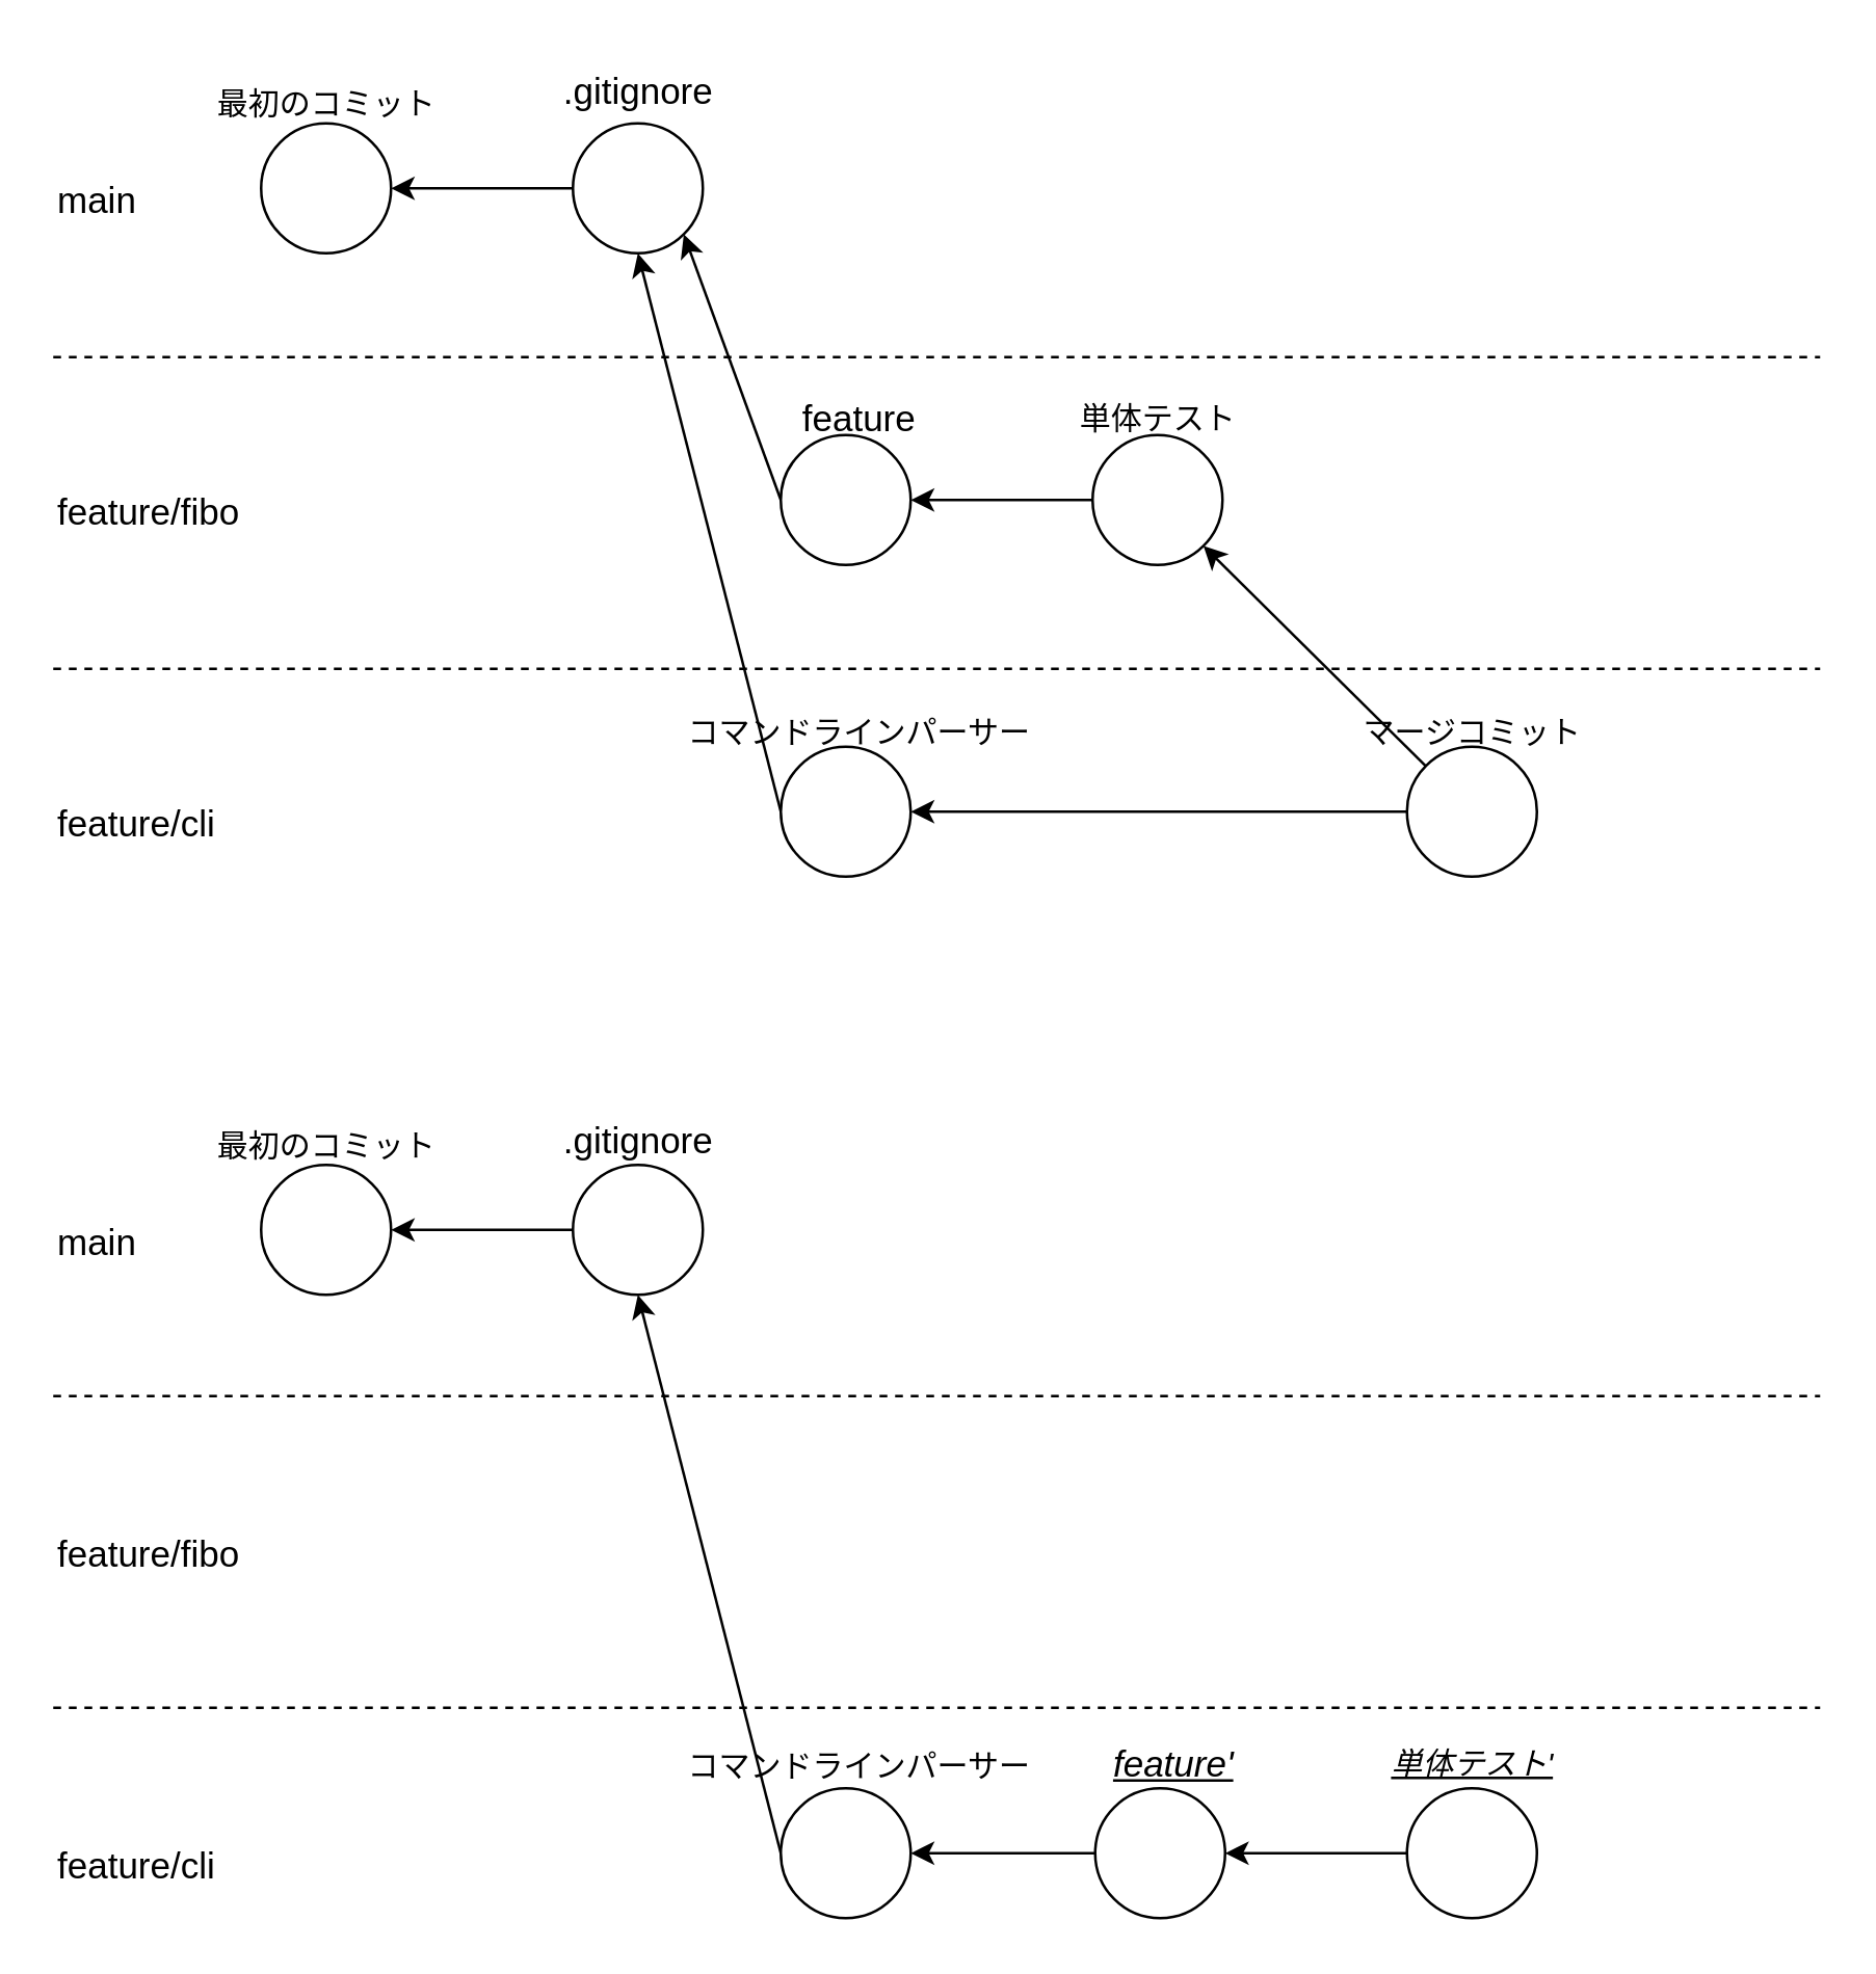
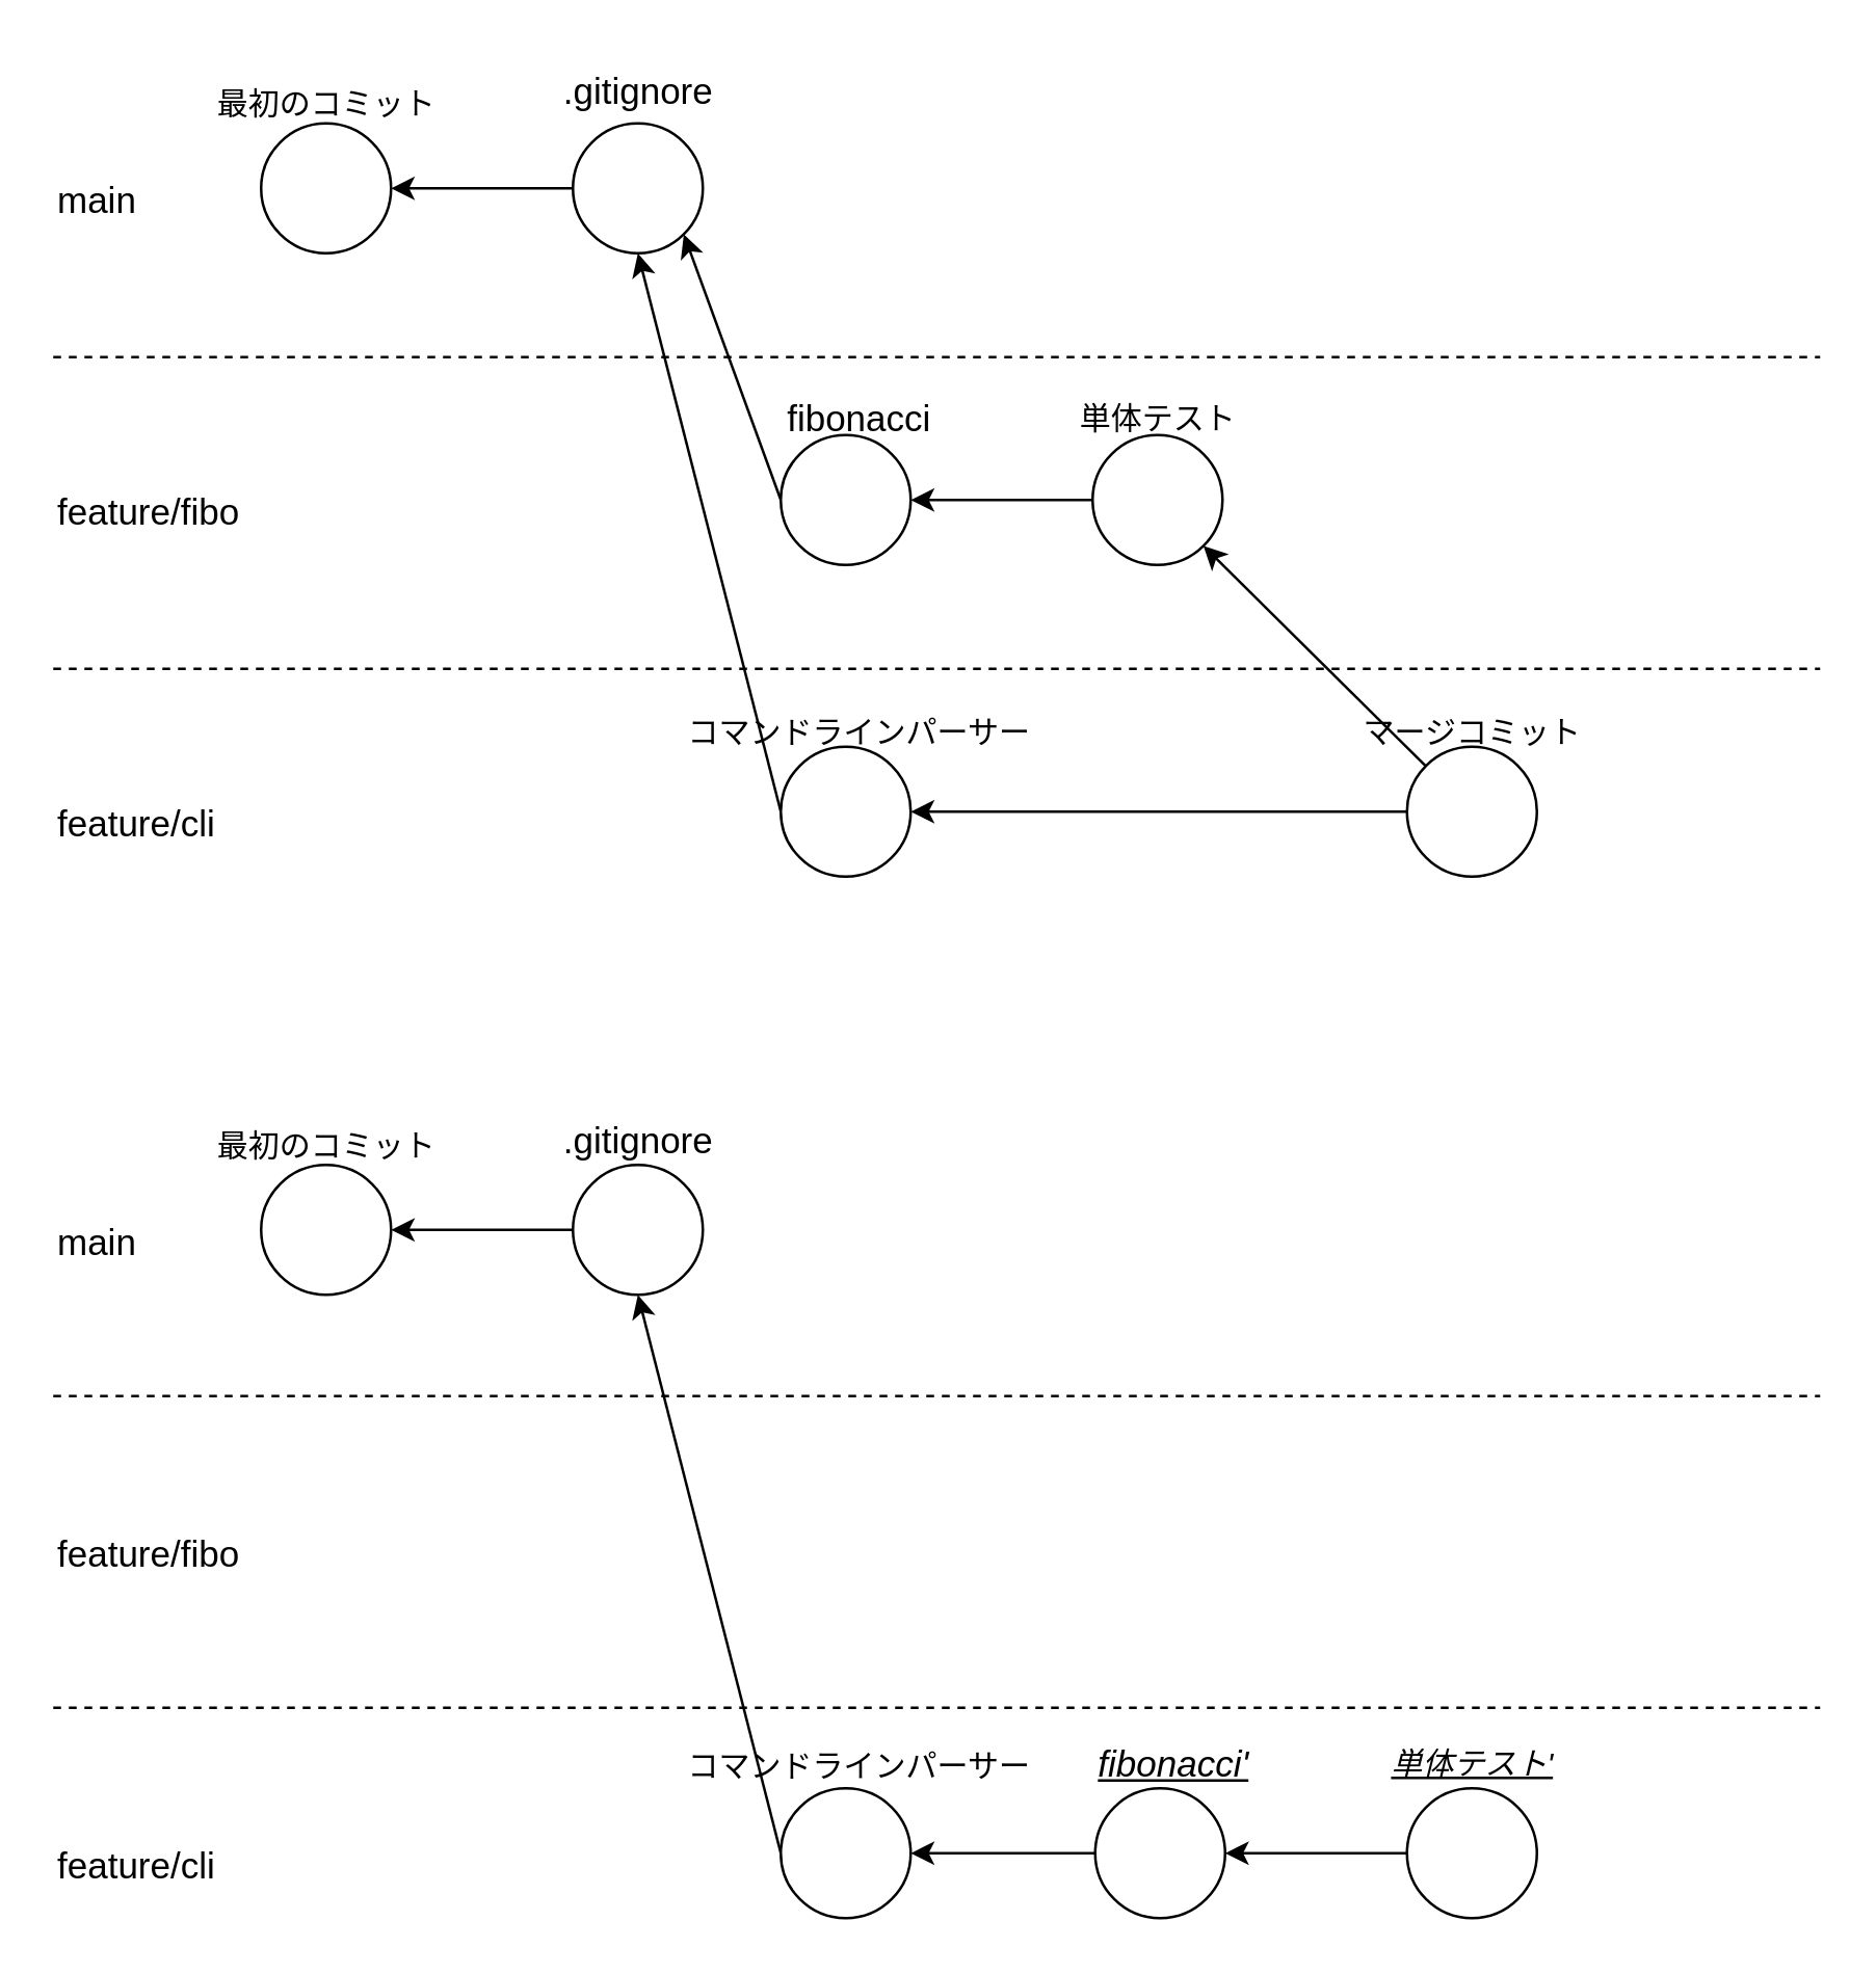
  <mxCell id="0" />
  <mxCell id="1" parent="0" />
  <mxCell id="2" value="main" style="text;html=1;align=left;verticalAlign=middle;whiteSpace=wrap;rounded=0;fontFamily=Helvetica;fontSize=14;" vertex="1" parent="1"><mxGeometry x="20" y="62" width="80" height="30" as="geometry" /></mxCell>
  <mxCell id="3" value="feature/fibo" style="text;html=1;align=left;verticalAlign=middle;whiteSpace=wrap;rounded=0;fontFamily=Helvetica;fontSize=14;" vertex="1" parent="1"><mxGeometry x="20" y="182" width="80" height="30" as="geometry" /></mxCell>
  <mxCell id="4" value="feature/cli" style="text;html=1;align=left;verticalAlign=middle;whiteSpace=wrap;rounded=0;fontFamily=Helvetica;fontSize=14;" vertex="1" parent="1"><mxGeometry x="20" y="302" width="80" height="30" as="geometry" /></mxCell>
  <mxCell id="5" value="" style="ellipse;whiteSpace=wrap;html=1;" vertex="1" parent="1"><mxGeometry x="100" y="47" width="50" height="50" as="geometry" /></mxCell>
  <mxCell id="6" style="edgeStyle=orthogonalEdgeStyle;rounded=0;orthogonalLoop=1;jettySize=auto;html=1;exitX=0;exitY=0.5;exitDx=0;exitDy=0;entryX=1;entryY=0.5;entryDx=0;entryDy=0;" edge="1" parent="1" source="7" target="5"><mxGeometry relative="1" as="geometry" /></mxCell>
  <mxCell id="7" value="" style="ellipse;whiteSpace=wrap;html=1;" vertex="1" parent="1"><mxGeometry x="220" y="47" width="50" height="50" as="geometry" /></mxCell>
  <mxCell id="8" style="rounded=0;orthogonalLoop=1;jettySize=auto;html=1;entryX=1;entryY=1;entryDx=0;entryDy=0;exitX=0;exitY=0.5;exitDx=0;exitDy=0;" edge="1" parent="1" source="9" target="7"><mxGeometry relative="1" as="geometry" /></mxCell>
  <mxCell id="9" value="" style="ellipse;whiteSpace=wrap;html=1;" vertex="1" parent="1"><mxGeometry x="300" y="167" width="50" height="50" as="geometry" /></mxCell>
  <mxCell id="10" style="edgeStyle=orthogonalEdgeStyle;rounded=0;orthogonalLoop=1;jettySize=auto;html=1;entryX=1;entryY=0.5;entryDx=0;entryDy=0;" edge="1" parent="1" source="11" target="9"><mxGeometry relative="1" as="geometry" /></mxCell>
  <mxCell id="11" value="" style="ellipse;whiteSpace=wrap;html=1;" vertex="1" parent="1"><mxGeometry x="420" y="167" width="50" height="50" as="geometry" /></mxCell>
  <mxCell id="12" value="最初のコミット" style="text;html=1;align=center;verticalAlign=middle;rounded=0;" vertex="1" parent="1"><mxGeometry x="85" y="25" width="80" height="30" as="geometry" /></mxCell>
  <mxCell id="13" value="&lt;span style=&quot;font-size: 14px;&quot;&gt;.gitignore&lt;/span&gt;" style="text;html=1;align=center;verticalAlign=middle;rounded=0;fontSize=14;" vertex="1" parent="1"><mxGeometry x="205" y="20" width="80" height="30" as="geometry" /></mxCell>
- <mxCell id="14" value="feature" style="text;html=1;align=center;verticalAlign=middle;rounded=0;fontSize=14;" vertex="1" parent="1"><mxGeometry x="290" y="146" width="80" height="30" as="geometry" /></mxCell>
+ <mxCell id="14" value="fibonacci" style="text;html=1;align=center;verticalAlign=middle;rounded=0;fontSize=14;" vertex="1" parent="1"><mxGeometry x="290" y="146" width="80" height="30" as="geometry" /></mxCell>
  <mxCell id="15" value="単体テスト" style="text;html=1;align=center;verticalAlign=middle;rounded=0;" vertex="1" parent="1"><mxGeometry x="405" y="146" width="80" height="30" as="geometry" /></mxCell>
  <mxCell id="16" style="rounded=0;orthogonalLoop=1;jettySize=auto;html=1;exitX=0;exitY=0.5;exitDx=0;exitDy=0;entryX=0.5;entryY=1;entryDx=0;entryDy=0;" edge="1" parent="1" source="17" target="7"><mxGeometry relative="1" as="geometry" /></mxCell>
  <mxCell id="17" value="" style="ellipse;whiteSpace=wrap;html=1;" vertex="1" parent="1"><mxGeometry x="300" y="287" width="50" height="50" as="geometry" /></mxCell>
  <mxCell id="18" value="コマンドラインパーサー" style="text;html=1;align=center;verticalAlign=middle;rounded=0;" vertex="1" parent="1"><mxGeometry x="290" y="267" width="80" height="30" as="geometry" /></mxCell>
  <mxCell id="19" value="main" style="text;html=1;align=left;verticalAlign=middle;whiteSpace=wrap;rounded=0;fontFamily=Helvetica;fontSize=14;" vertex="1" parent="1"><mxGeometry x="20" y="463" width="80" height="30" as="geometry" /></mxCell>
  <mxCell id="20" value="feature/fibo" style="text;html=1;align=left;verticalAlign=middle;whiteSpace=wrap;rounded=0;fontFamily=Helvetica;fontSize=14;" vertex="1" parent="1"><mxGeometry x="20" y="583" width="80" height="30" as="geometry" /></mxCell>
  <mxCell id="21" value="feature/cli" style="text;html=1;align=left;verticalAlign=middle;whiteSpace=wrap;rounded=0;fontFamily=Helvetica;fontSize=14;" vertex="1" parent="1"><mxGeometry x="20" y="703" width="80" height="30" as="geometry" /></mxCell>
  <mxCell id="22" value="" style="ellipse;whiteSpace=wrap;html=1;" vertex="1" parent="1"><mxGeometry x="100" y="448" width="50" height="50" as="geometry" /></mxCell>
  <mxCell id="23" style="edgeStyle=orthogonalEdgeStyle;rounded=0;orthogonalLoop=1;jettySize=auto;html=1;exitX=0;exitY=0.5;exitDx=0;exitDy=0;entryX=1;entryY=0.5;entryDx=0;entryDy=0;" edge="1" parent="1" source="24" target="22"><mxGeometry relative="1" as="geometry" /></mxCell>
  <mxCell id="24" value="" style="ellipse;whiteSpace=wrap;html=1;" vertex="1" parent="1"><mxGeometry x="220" y="448" width="50" height="50" as="geometry" /></mxCell>
  <mxCell id="25" style="rounded=0;orthogonalLoop=1;jettySize=auto;html=1;entryX=1;entryY=0.5;entryDx=0;entryDy=0;exitX=0;exitY=0.5;exitDx=0;exitDy=0;" edge="1" parent="1" source="26" target="34"><mxGeometry relative="1" as="geometry" /></mxCell>
  <mxCell id="26" value="" style="ellipse;whiteSpace=wrap;html=1;" vertex="1" parent="1"><mxGeometry x="421" y="688" width="50" height="50" as="geometry" /></mxCell>
  <mxCell id="27" style="edgeStyle=orthogonalEdgeStyle;rounded=0;orthogonalLoop=1;jettySize=auto;html=1;entryX=1;entryY=0.5;entryDx=0;entryDy=0;" edge="1" parent="1" source="28" target="26"><mxGeometry relative="1" as="geometry" /></mxCell>
  <mxCell id="28" value="" style="ellipse;whiteSpace=wrap;html=1;" vertex="1" parent="1"><mxGeometry x="541" y="688" width="50" height="50" as="geometry" /></mxCell>
  <mxCell id="29" value="最初のコミット" style="text;html=1;align=center;verticalAlign=middle;rounded=0;" vertex="1" parent="1"><mxGeometry x="85" y="426" width="80" height="30" as="geometry" /></mxCell>
  <mxCell id="30" value="&lt;span style=&quot;font-size: 14px;&quot;&gt;.gitignore&lt;/span&gt;" style="text;html=1;align=center;verticalAlign=middle;rounded=0;fontSize=14;" vertex="1" parent="1"><mxGeometry x="205" y="419" width="80" height="40" as="geometry" /></mxCell>
- <mxCell id="31" value="feature'" style="text;html=1;align=center;verticalAlign=middle;rounded=0;fontSize=14;fontStyle=6" vertex="1" parent="1"><mxGeometry x="411" y="664" width="80" height="30" as="geometry" /></mxCell>
+ <mxCell id="31" value="fibonacci'" style="text;html=1;align=center;verticalAlign=middle;rounded=0;fontSize=14;fontStyle=6" vertex="1" parent="1"><mxGeometry x="411" y="664" width="80" height="30" as="geometry" /></mxCell>
  <mxCell id="32" value="単体テスト'" style="text;html=1;align=center;verticalAlign=middle;rounded=0;fontStyle=6" vertex="1" parent="1"><mxGeometry x="526" y="664" width="80" height="30" as="geometry" /></mxCell>
  <mxCell id="33" style="rounded=0;orthogonalLoop=1;jettySize=auto;html=1;exitX=0;exitY=0.5;exitDx=0;exitDy=0;entryX=0.5;entryY=1;entryDx=0;entryDy=0;" edge="1" parent="1" source="34" target="24"><mxGeometry relative="1" as="geometry" /></mxCell>
  <mxCell id="34" value="" style="ellipse;whiteSpace=wrap;html=1;" vertex="1" parent="1"><mxGeometry x="300" y="688" width="50" height="50" as="geometry" /></mxCell>
  <mxCell id="35" value="コマンドラインパーサー" style="text;html=1;align=center;verticalAlign=middle;rounded=0;" vertex="1" parent="1"><mxGeometry x="290" y="665" width="80" height="30" as="geometry" /></mxCell>
  <mxCell id="36" value="" style="endArrow=none;dashed=1;html=1;rounded=0;" edge="1" parent="1"><mxGeometry width="50" height="50" relative="1" as="geometry"><mxPoint x="20" y="137" as="sourcePoint" /><mxPoint x="700" y="137" as="targetPoint" /></mxGeometry></mxCell>
  <mxCell id="37" value="" style="endArrow=none;dashed=1;html=1;rounded=0;" edge="1" parent="1"><mxGeometry width="50" height="50" relative="1" as="geometry"><mxPoint x="20" y="257" as="sourcePoint" /><mxPoint x="700" y="257" as="targetPoint" /></mxGeometry></mxCell>
  <mxCell id="38" value="" style="endArrow=none;dashed=1;html=1;rounded=0;" edge="1" parent="1"><mxGeometry width="50" height="50" relative="1" as="geometry"><mxPoint x="20" y="537" as="sourcePoint" /><mxPoint x="700" y="537" as="targetPoint" /></mxGeometry></mxCell>
  <mxCell id="39" value="" style="endArrow=none;dashed=1;html=1;rounded=0;" edge="1" parent="1"><mxGeometry width="50" height="50" relative="1" as="geometry"><mxPoint x="20" y="657" as="sourcePoint" /><mxPoint x="700" y="657" as="targetPoint" /></mxGeometry></mxCell>
  <mxCell id="40" style="edgeStyle=orthogonalEdgeStyle;rounded=0;orthogonalLoop=1;jettySize=auto;html=1;entryX=1;entryY=0.5;entryDx=0;entryDy=0;" edge="1" parent="1" source="42" target="17"><mxGeometry relative="1" as="geometry" /></mxCell>
  <mxCell id="41" style="rounded=0;orthogonalLoop=1;jettySize=auto;html=1;entryX=1;entryY=1;entryDx=0;entryDy=0;" edge="1" parent="1" source="42" target="11"><mxGeometry relative="1" as="geometry" /></mxCell>
  <mxCell id="42" value="" style="ellipse;whiteSpace=wrap;html=1;" vertex="1" parent="1"><mxGeometry x="541" y="287" width="50" height="50" as="geometry" /></mxCell>
  <mxCell id="43" value="マージコミット" style="text;html=1;align=center;verticalAlign=middle;rounded=0;" vertex="1" parent="1"><mxGeometry x="526" y="267" width="80" height="30" as="geometry" /></mxCell>
